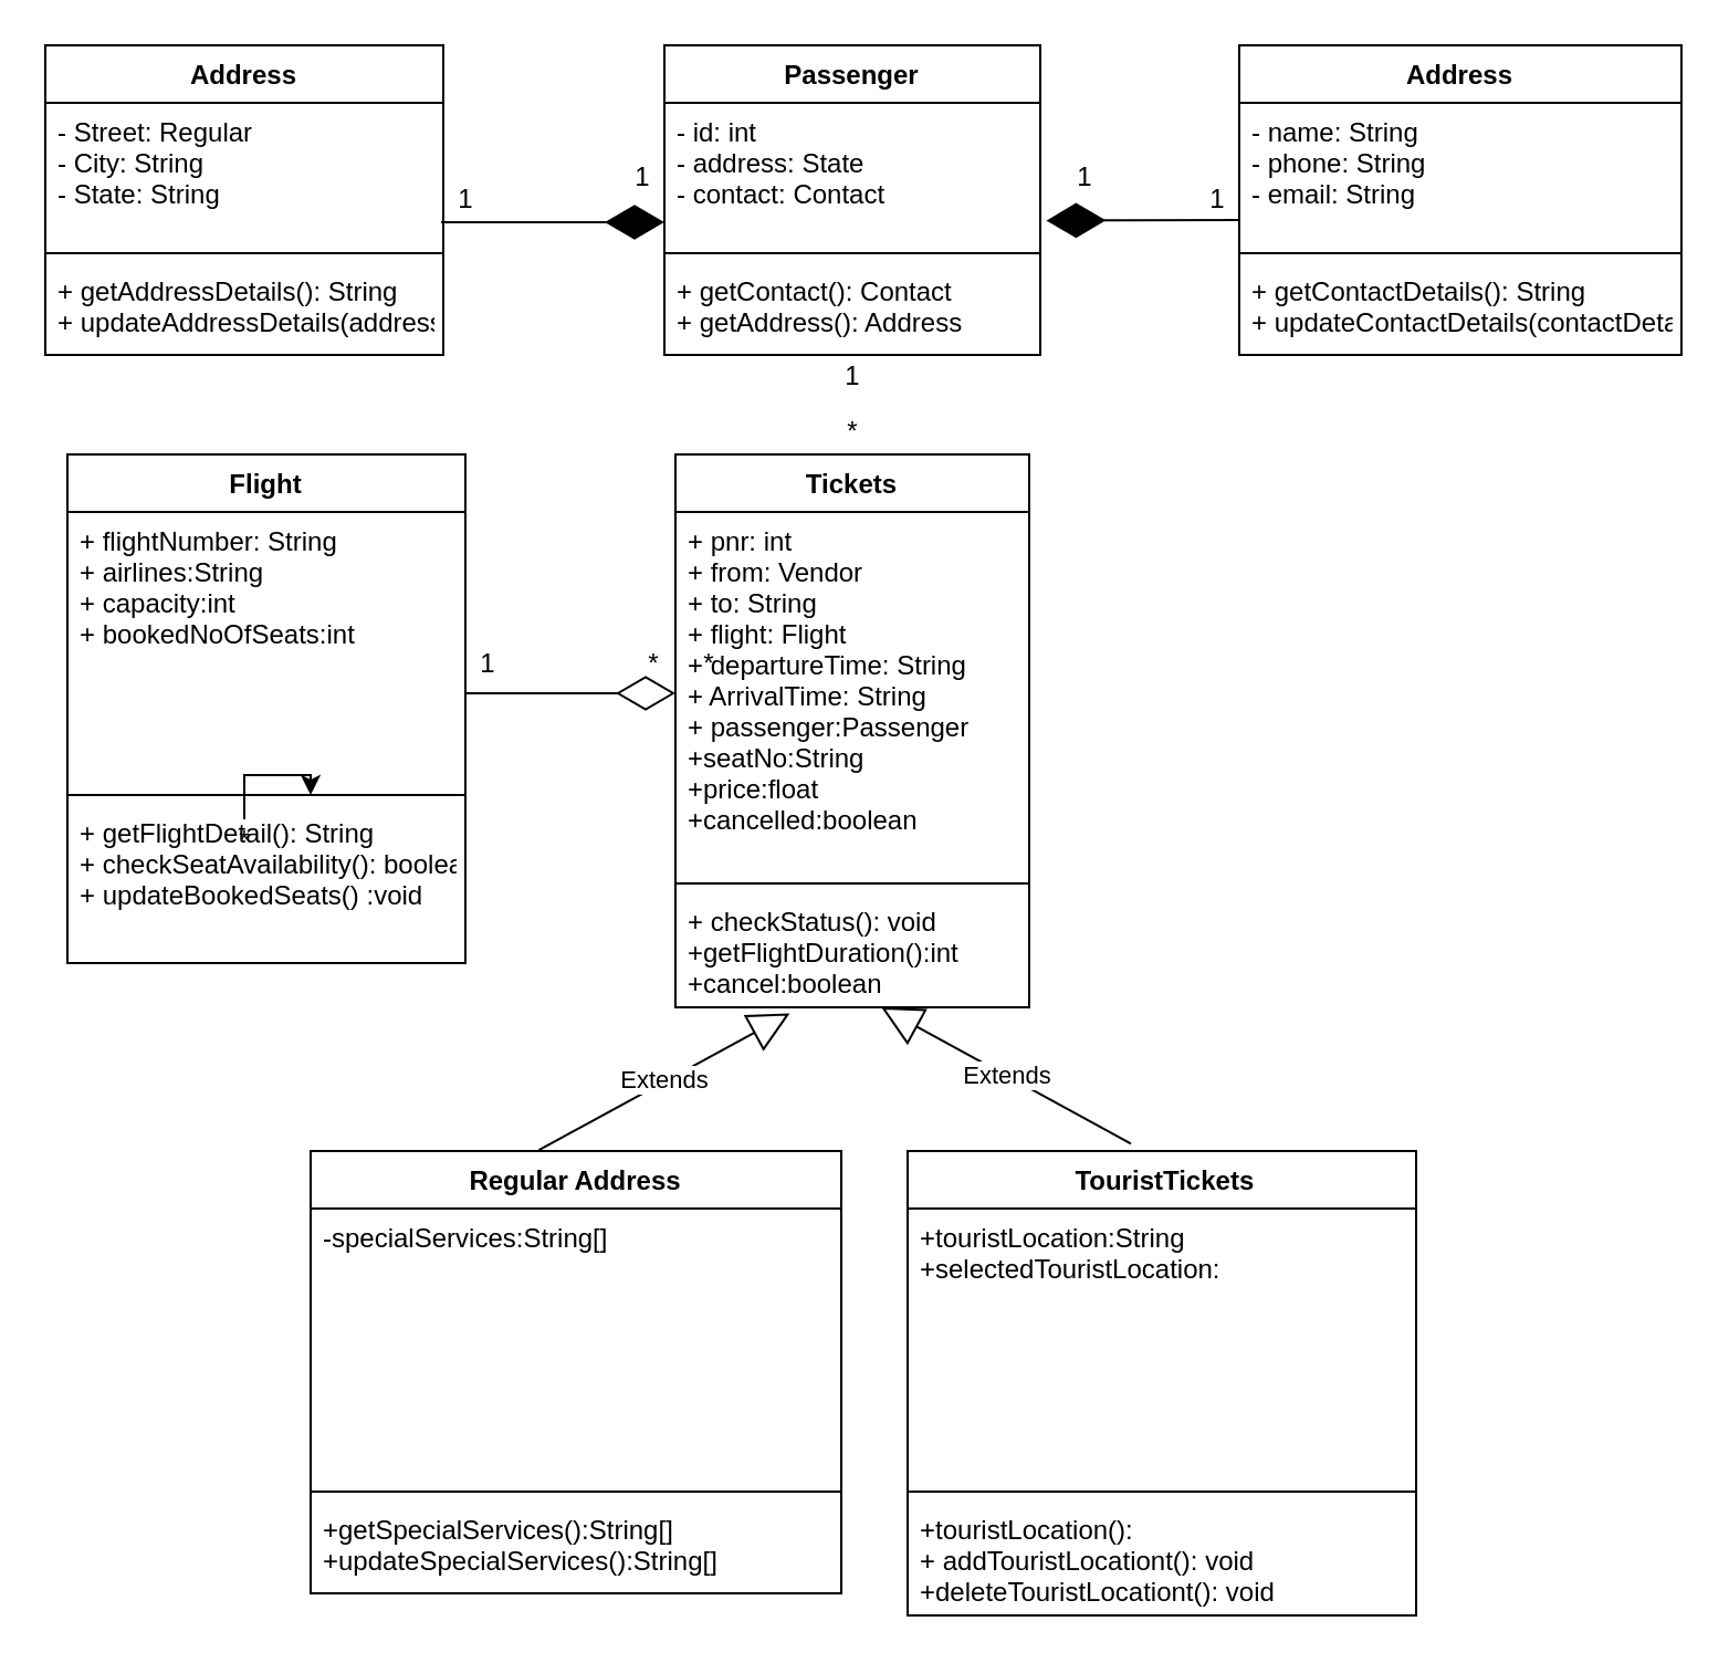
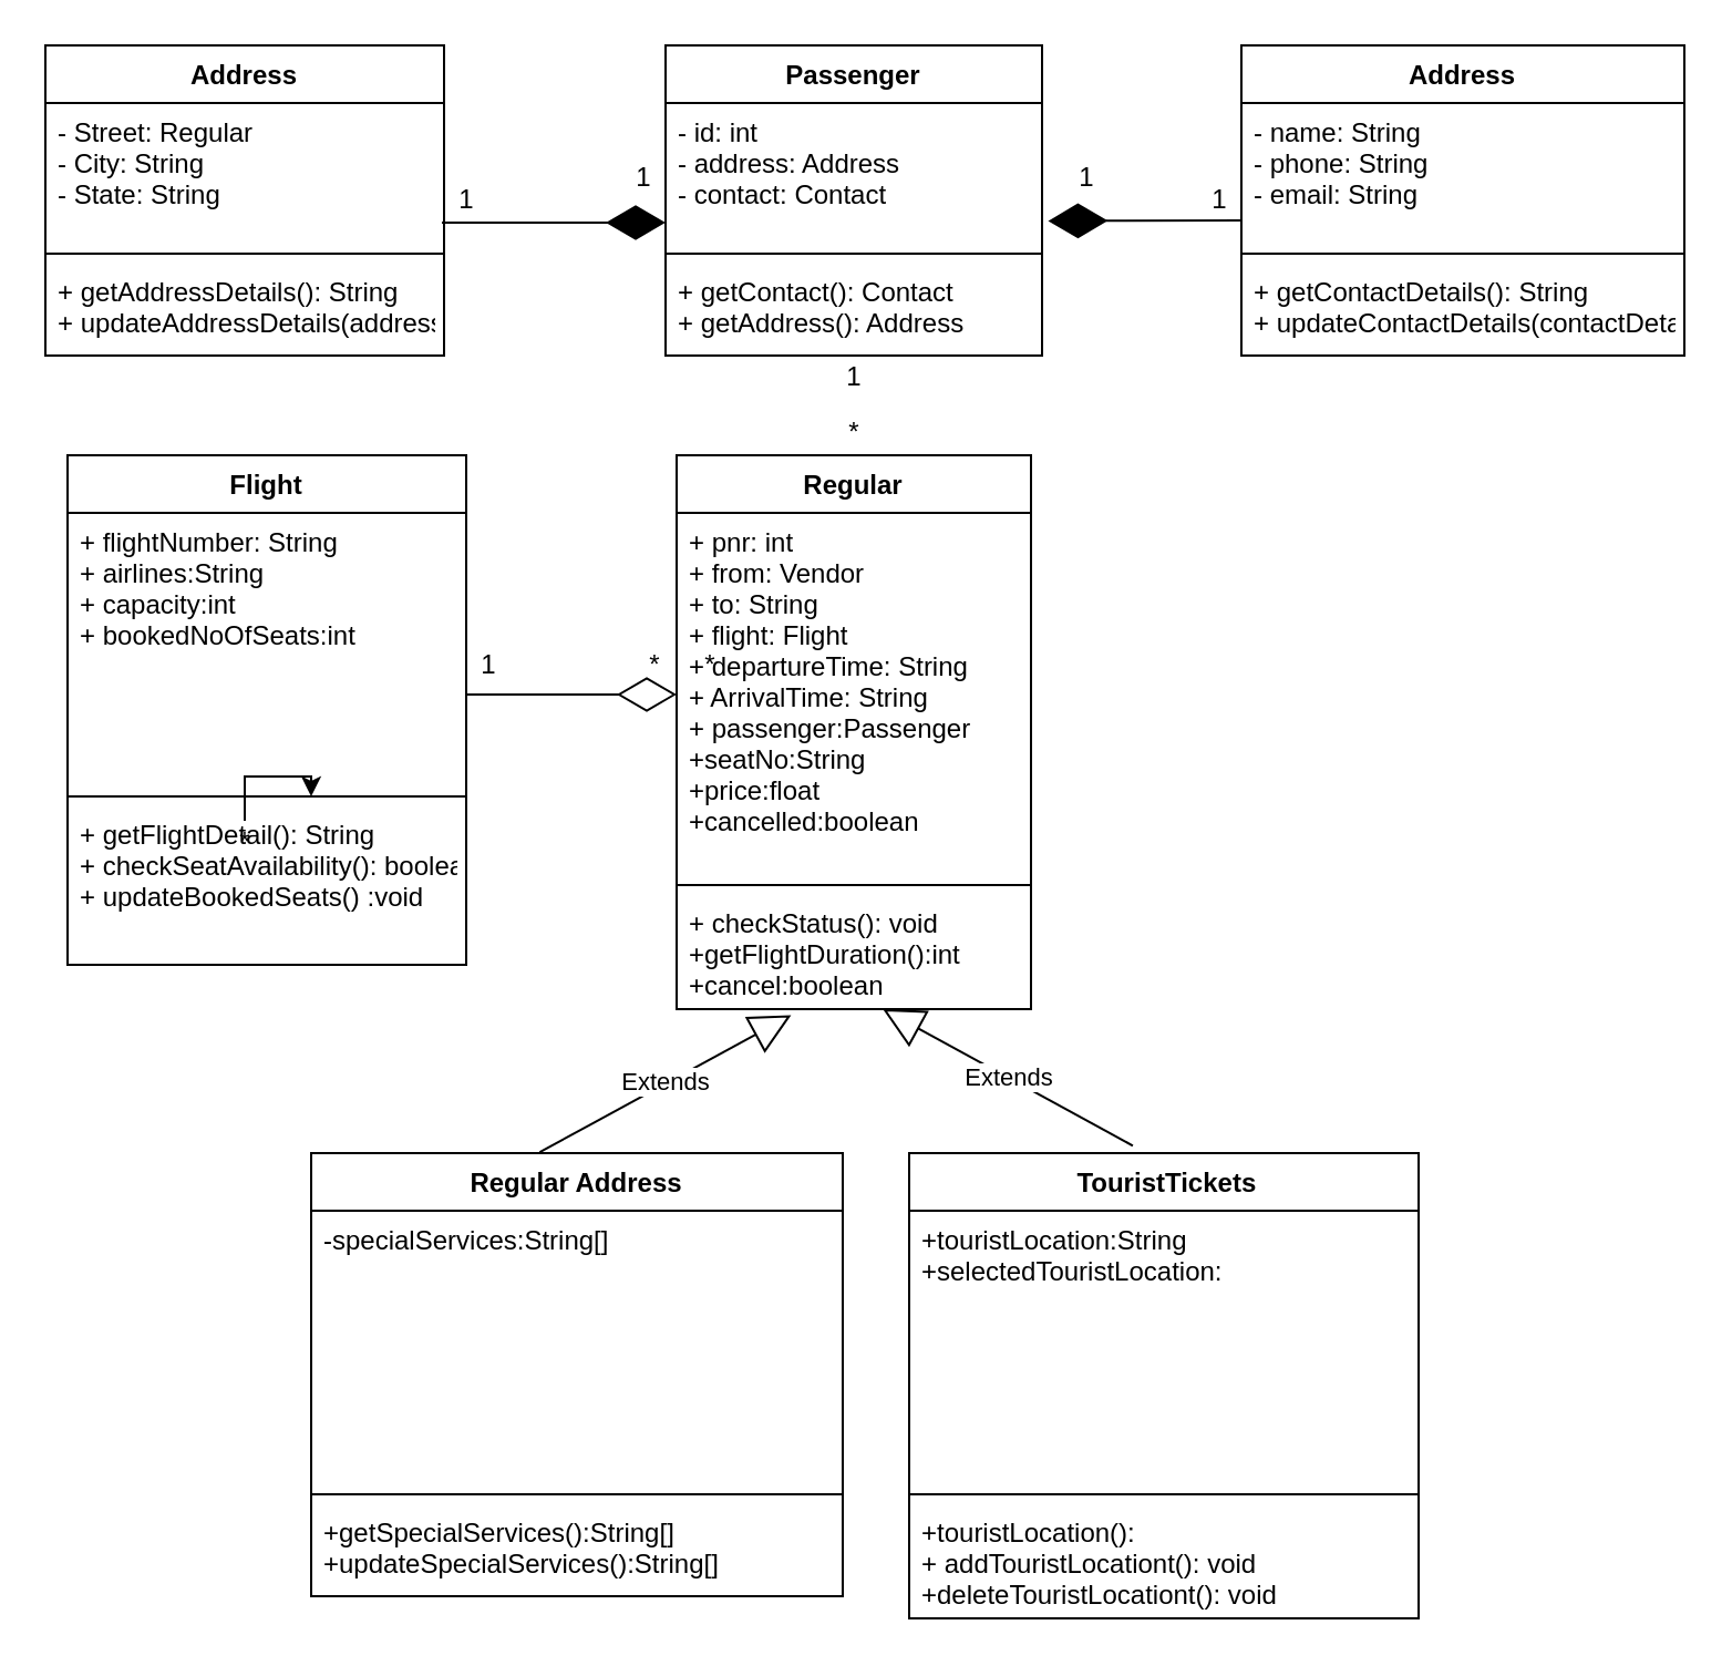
  <mxCell id="0" />
  <mxCell id="1" parent="0" />
  <mxCell id="2" value="Flight" style="swimlane;fontStyle=1;align=center;verticalAlign=top;childLayout=stackLayout;horizontal=1;startSize=26;horizontalStack=0;resizeParent=1;resizeParentMax=0;resizeLast=0;collapsible=1;marginBottom=0;" parent="1" vertex="1"><mxGeometry x="30" y="205" width="180" height="230" as="geometry" /></mxCell>
  <mxCell id="3" value="+ flightNumber: String&#10;+ airlines:String&#10;+ capacity:int&#10;+ bookedNoOfSeats:int&#10;&#10;" style="text;strokeColor=none;fillColor=none;align=left;verticalAlign=top;spacingLeft=4;spacingRight=4;overflow=hidden;rotatable=0;points=[[0,0.5],[1,0.5]];portConstraint=eastwest;" parent="2" vertex="1"><mxGeometry y="26" width="180" height="124" as="geometry" /></mxCell>
  <mxCell id="4" value="" style="line;strokeWidth=1;fillColor=none;align=left;verticalAlign=middle;spacingTop=-1;spacingLeft=3;spacingRight=3;rotatable=0;labelPosition=right;points=[];portConstraint=eastwest;" parent="2" vertex="1"><mxGeometry y="150" width="180" height="8" as="geometry" /></mxCell>
  <mxCell id="5" value="+ getFlightDetail(): String&#10;+ checkSeatAvailability(): boolean&#10;+ updateBookedSeats() :void&#10;" style="text;strokeColor=none;fillColor=none;align=left;verticalAlign=top;spacingLeft=4;spacingRight=4;overflow=hidden;rotatable=0;points=[[0,0.5],[1,0.5]];portConstraint=eastwest;" parent="2" vertex="1"><mxGeometry y="158" width="180" height="72" as="geometry" /></mxCell>
  <mxCell id="6" value="Address" style="swimlane;fontStyle=1;align=center;verticalAlign=top;childLayout=stackLayout;horizontal=1;startSize=26;horizontalStack=0;resizeParent=1;resizeParentMax=0;resizeLast=0;collapsible=1;marginBottom=0;" parent="1" vertex="1"><mxGeometry x="20" y="20" width="180" height="140" as="geometry" /></mxCell>
  <mxCell id="7" value="- Street: Regular&#10;- City: String&#10;- State: String" style="text;strokeColor=none;fillColor=none;align=left;verticalAlign=top;spacingLeft=4;spacingRight=4;overflow=hidden;rotatable=0;points=[[0,0.5],[1,0.5]];portConstraint=eastwest;" parent="6" vertex="1"><mxGeometry y="26" width="180" height="64" as="geometry" /></mxCell>
  <mxCell id="8" value="" style="line;strokeWidth=1;fillColor=none;align=left;verticalAlign=middle;spacingTop=-1;spacingLeft=3;spacingRight=3;rotatable=0;labelPosition=right;points=[];portConstraint=eastwest;" parent="6" vertex="1"><mxGeometry y="90" width="180" height="8" as="geometry" /></mxCell>
  <mxCell id="9" value="+ getAddressDetails(): String&#10;+ updateAddressDetails(addressDetail; String): void" style="text;strokeColor=none;fillColor=none;align=left;verticalAlign=top;spacingLeft=4;spacingRight=4;overflow=hidden;rotatable=0;points=[[0,0.5],[1,0.5]];portConstraint=eastwest;" parent="6" vertex="1"><mxGeometry y="98" width="180" height="42" as="geometry" /></mxCell>
  <mxCell id="10" value="Passenger" style="swimlane;fontStyle=1;align=center;verticalAlign=top;childLayout=stackLayout;horizontal=1;startSize=26;horizontalStack=0;resizeParent=1;resizeParentMax=0;resizeLast=0;collapsible=1;marginBottom=0;" parent="1" vertex="1"><mxGeometry x="300" y="20" width="170" height="140" as="geometry" /></mxCell>
- <mxCell id="11" value="- id: int&#10;- address: State&#10;- contact: Contact" style="text;strokeColor=none;fillColor=none;align=left;verticalAlign=top;spacingLeft=4;spacingRight=4;overflow=hidden;rotatable=0;points=[[0,0.5],[1,0.5]];portConstraint=eastwest;" parent="10" vertex="1"><mxGeometry y="26" width="170" height="64" as="geometry" /></mxCell>
+ <mxCell id="11" value="- id: int&#10;- address: Address&#10;- contact: Contact" style="text;strokeColor=none;fillColor=none;align=left;verticalAlign=top;spacingLeft=4;spacingRight=4;overflow=hidden;rotatable=0;points=[[0,0.5],[1,0.5]];portConstraint=eastwest;" parent="10" vertex="1"><mxGeometry y="26" width="170" height="64" as="geometry" /></mxCell>
  <mxCell id="12" value="" style="line;strokeWidth=1;fillColor=none;align=left;verticalAlign=middle;spacingTop=-1;spacingLeft=3;spacingRight=3;rotatable=0;labelPosition=right;points=[];portConstraint=eastwest;" parent="10" vertex="1"><mxGeometry y="90" width="170" height="8" as="geometry" /></mxCell>
  <mxCell id="13" value="+ getContact(): Contact&#10;+ getAddress(): Address" style="text;strokeColor=none;fillColor=none;align=left;verticalAlign=top;spacingLeft=4;spacingRight=4;overflow=hidden;rotatable=0;points=[[0,0.5],[1,0.5]];portConstraint=eastwest;" parent="10" vertex="1"><mxGeometry y="98" width="170" height="42" as="geometry" /></mxCell>
  <mxCell id="14" value="Address" style="swimlane;fontStyle=1;align=center;verticalAlign=top;childLayout=stackLayout;horizontal=1;startSize=26;horizontalStack=0;resizeParent=1;resizeParentMax=0;resizeLast=0;collapsible=1;marginBottom=0;" parent="1" vertex="1"><mxGeometry x="560" y="20" width="200" height="140" as="geometry" /></mxCell>
  <mxCell id="15" value="- name: String&#10;- phone: String&#10;- email: String" style="text;strokeColor=none;fillColor=none;align=left;verticalAlign=top;spacingLeft=4;spacingRight=4;overflow=hidden;rotatable=0;points=[[0,0.5],[1,0.5]];portConstraint=eastwest;" parent="14" vertex="1"><mxGeometry y="26" width="200" height="64" as="geometry" /></mxCell>
  <mxCell id="16" value="" style="line;strokeWidth=1;fillColor=none;align=left;verticalAlign=middle;spacingTop=-1;spacingLeft=3;spacingRight=3;rotatable=0;labelPosition=right;points=[];portConstraint=eastwest;" parent="14" vertex="1"><mxGeometry y="90" width="200" height="8" as="geometry" /></mxCell>
  <mxCell id="17" value="+ getContactDetails(): String&#10;+ updateContactDetails(contactDetail; String): void" style="text;strokeColor=none;fillColor=none;align=left;verticalAlign=top;spacingLeft=4;spacingRight=4;overflow=hidden;rotatable=0;points=[[0,0.5],[1,0.5]];portConstraint=eastwest;" parent="14" vertex="1"><mxGeometry y="98" width="200" height="42" as="geometry" /></mxCell>
- <mxCell id="18" value="Tickets" style="swimlane;fontStyle=1;align=center;verticalAlign=top;childLayout=stackLayout;horizontal=1;startSize=26;horizontalStack=0;resizeParent=1;resizeParentMax=0;resizeLast=0;collapsible=1;marginBottom=0;" parent="1" vertex="1"><mxGeometry x="305" y="205" width="160" height="250" as="geometry" /></mxCell>
+ <mxCell id="18" value="Regular" style="swimlane;fontStyle=1;align=center;verticalAlign=top;childLayout=stackLayout;horizontal=1;startSize=26;horizontalStack=0;resizeParent=1;resizeParentMax=0;resizeLast=0;collapsible=1;marginBottom=0;" parent="1" vertex="1"><mxGeometry x="305" y="205" width="160" height="250" as="geometry" /></mxCell>
  <mxCell id="19" value="+ pnr: int&#10;+ from: Vendor&#10;+ to: String&#10;+ flight: Flight&#10;+ departureTime: String&#10;+ ArrivalTime: String&#10;+ passenger:Passenger&#10;+seatNo:String&#10;+price:float&#10;+cancelled:boolean&#10;&#10;" style="text;strokeColor=none;fillColor=none;align=left;verticalAlign=top;spacingLeft=4;spacingRight=4;overflow=hidden;rotatable=0;points=[[0,0.5],[1,0.5]];portConstraint=eastwest;" parent="18" vertex="1"><mxGeometry y="26" width="160" height="164" as="geometry" /></mxCell>
  <mxCell id="20" value="" style="line;strokeWidth=1;fillColor=none;align=left;verticalAlign=middle;spacingTop=-1;spacingLeft=3;spacingRight=3;rotatable=0;labelPosition=right;points=[];portConstraint=eastwest;" parent="18" vertex="1"><mxGeometry y="190" width="160" height="8" as="geometry" /></mxCell>
  <mxCell id="21" value="+ checkStatus(): void&#10;+getFlightDuration():int&#10;+cancel:boolean" style="text;strokeColor=none;fillColor=none;align=left;verticalAlign=top;spacingLeft=4;spacingRight=4;overflow=hidden;rotatable=0;points=[[0,0.5],[1,0.5]];portConstraint=eastwest;" parent="18" vertex="1"><mxGeometry y="198" width="160" height="52" as="geometry" /></mxCell>
  <mxCell id="22" value="Extends" style="endArrow=block;endSize=16;endFill=0;html=1;entryX=0.323;entryY=1.053;entryDx=0;entryDy=0;entryPerimeter=0;exitX=0.43;exitY=-0.002;exitDx=0;exitDy=0;exitPerimeter=0;" parent="1" source="36" edge="1" target="21"><mxGeometry width="160" relative="1" as="geometry"><mxPoint x="270" y="460" as="sourcePoint" /><mxPoint x="471" y="160" as="targetPoint" /><Array as="points" /></mxGeometry></mxCell>
  <mxCell id="23" value="1" style="text;html=1;align=center;verticalAlign=middle;resizable=0;points=[];autosize=1;strokeColor=none;" parent="1" vertex="1"><mxGeometry x="540" y="80" width="20" height="20" as="geometry" /></mxCell>
  <mxCell id="24" value="1" style="text;html=1;align=center;verticalAlign=middle;resizable=0;points=[];autosize=1;strokeColor=none;" parent="1" vertex="1"><mxGeometry x="480" y="70" width="20" height="20" as="geometry" /></mxCell>
  <mxCell id="25" value="1" style="text;html=1;align=center;verticalAlign=middle;resizable=0;points=[];autosize=1;strokeColor=none;" parent="1" vertex="1"><mxGeometry x="200" y="80" width="20" height="20" as="geometry" /></mxCell>
  <mxCell id="26" value="" style="endArrow=diamondThin;endFill=0;endSize=24;html=1;entryX=0;entryY=0.5;entryDx=0;entryDy=0;" parent="1" target="19" edge="1"><mxGeometry width="160" relative="1" as="geometry"><mxPoint x="210" y="313" as="sourcePoint" /><mxPoint x="345" y="414" as="targetPoint" /></mxGeometry></mxCell>
  <mxCell id="27" value="1" style="text;html=1;align=center;verticalAlign=middle;resizable=0;points=[];autosize=1;strokeColor=none;" parent="1" vertex="1"><mxGeometry x="375" y="160" width="20" height="20" as="geometry" /></mxCell>
  <mxCell id="28" value="*" style="text;html=1;align=center;verticalAlign=middle;resizable=0;points=[];autosize=1;strokeColor=none;" parent="1" vertex="1"><mxGeometry x="375" y="185" width="20" height="20" as="geometry" /></mxCell>
  <mxCell id="29" value="" style="edgeStyle=orthogonalEdgeStyle;rounded=0;orthogonalLoop=1;jettySize=auto;html=1;" edge="1" parent="1" source="30" target="4"><mxGeometry relative="1" as="geometry" /></mxCell>
  <mxCell id="30" value="*" style="text;html=1;align=center;verticalAlign=middle;resizable=0;points=[];autosize=1;strokeColor=none;" parent="1" vertex="1"><mxGeometry x="100" y="370" width="20" height="20" as="geometry" /></mxCell>
  <mxCell id="31" value="*" style="text;html=1;align=center;verticalAlign=middle;resizable=0;points=[];autosize=1;strokeColor=none;" parent="1" vertex="1"><mxGeometry x="310" y="290" width="20" height="20" as="geometry" /></mxCell>
  <mxCell id="32" value="" style="endArrow=diamondThin;endFill=1;endSize=24;html=1;" edge="1" parent="1"><mxGeometry width="160" relative="1" as="geometry"><mxPoint x="199" y="100" as="sourcePoint" /><mxPoint x="300" y="100" as="targetPoint" /></mxGeometry></mxCell>
  <mxCell id="33" value="1" style="text;html=1;align=center;verticalAlign=middle;resizable=0;points=[];autosize=1;strokeColor=none;" vertex="1" parent="1"><mxGeometry x="280" y="70" width="20" height="20" as="geometry" /></mxCell>
  <mxCell id="34" value="" style="endArrow=diamondThin;endFill=1;endSize=24;html=1;entryX=1.016;entryY=0.832;entryDx=0;entryDy=0;entryPerimeter=0;" edge="1" parent="1" target="11"><mxGeometry width="160" relative="1" as="geometry"><mxPoint x="560" y="99" as="sourcePoint" /><mxPoint x="310" y="110" as="targetPoint" /></mxGeometry></mxCell>
  <mxCell id="35" value="Extends" style="endArrow=block;endSize=16;endFill=0;html=1;entryX=0.582;entryY=1;entryDx=0;entryDy=0;entryPerimeter=0;exitX=0.439;exitY=-0.016;exitDx=0;exitDy=0;exitPerimeter=0;" edge="1" parent="1" source="40" target="21"><mxGeometry width="160" relative="1" as="geometry"><mxPoint x="460" y="451.105" as="sourcePoint" /><mxPoint x="390" y="400" as="targetPoint" /><Array as="points" /></mxGeometry></mxCell>
  <mxCell id="36" value="Regular Address" style="swimlane;fontStyle=1;align=center;verticalAlign=top;childLayout=stackLayout;horizontal=1;startSize=26;horizontalStack=0;resizeParent=1;resizeParentMax=0;resizeLast=0;collapsible=1;marginBottom=0;" vertex="1" parent="1"><mxGeometry x="140" y="520" width="240" height="200" as="geometry" /></mxCell>
  <mxCell id="37" value="-specialServices:String[]" style="text;strokeColor=none;fillColor=none;align=left;verticalAlign=top;spacingLeft=4;spacingRight=4;overflow=hidden;rotatable=0;points=[[0,0.5],[1,0.5]];portConstraint=eastwest;" vertex="1" parent="36"><mxGeometry y="26" width="240" height="124" as="geometry" /></mxCell>
  <mxCell id="38" value="" style="line;strokeWidth=1;fillColor=none;align=left;verticalAlign=middle;spacingTop=-1;spacingLeft=3;spacingRight=3;rotatable=0;labelPosition=right;points=[];portConstraint=eastwest;" vertex="1" parent="36"><mxGeometry y="150" width="240" height="8" as="geometry" /></mxCell>
  <mxCell id="39" value="+getSpecialServices():String[]&#10;+updateSpecialServices():String[]&#10;&#10;" style="text;strokeColor=none;fillColor=none;align=left;verticalAlign=top;spacingLeft=4;spacingRight=4;overflow=hidden;rotatable=0;points=[[0,0.5],[1,0.5]];portConstraint=eastwest;" vertex="1" parent="36"><mxGeometry y="158" width="240" height="42" as="geometry" /></mxCell>
  <mxCell id="40" value=" TouristTickets" style="swimlane;fontStyle=1;align=center;verticalAlign=top;childLayout=stackLayout;horizontal=1;startSize=26;horizontalStack=0;resizeParent=1;resizeParentMax=0;resizeLast=0;collapsible=1;marginBottom=0;" vertex="1" parent="1"><mxGeometry x="410" y="520" width="230" height="210" as="geometry" /></mxCell>
  <mxCell id="41" value="+touristLocation:String&#10;+selectedTouristLocation:" style="text;strokeColor=none;fillColor=none;align=left;verticalAlign=top;spacingLeft=4;spacingRight=4;overflow=hidden;rotatable=0;points=[[0,0.5],[1,0.5]];portConstraint=eastwest;" vertex="1" parent="40"><mxGeometry y="26" width="230" height="124" as="geometry" /></mxCell>
  <mxCell id="42" value="" style="line;strokeWidth=1;fillColor=none;align=left;verticalAlign=middle;spacingTop=-1;spacingLeft=3;spacingRight=3;rotatable=0;labelPosition=right;points=[];portConstraint=eastwest;" vertex="1" parent="40"><mxGeometry y="150" width="230" height="8" as="geometry" /></mxCell>
  <mxCell id="43" value="+touristLocation():&#10;+ addTouristLocationt(): void&#10;+deleteTouristLocationt(): void&#10;&#10;" style="text;strokeColor=none;fillColor=none;align=left;verticalAlign=top;spacingLeft=4;spacingRight=4;overflow=hidden;rotatable=0;points=[[0,0.5],[1,0.5]];portConstraint=eastwest;" vertex="1" parent="40"><mxGeometry y="158" width="230" height="52" as="geometry" /></mxCell>
  <mxCell id="44" value="1" style="text;html=1;align=center;verticalAlign=middle;resizable=0;points=[];autosize=1;strokeColor=none;" vertex="1" parent="1"><mxGeometry x="210" y="290" width="20" height="20" as="geometry" /></mxCell>
  <mxCell id="45" value="*" style="text;html=1;align=center;verticalAlign=middle;resizable=0;points=[];autosize=1;strokeColor=none;" vertex="1" parent="1"><mxGeometry x="285" y="290" width="20" height="20" as="geometry" /></mxCell>
